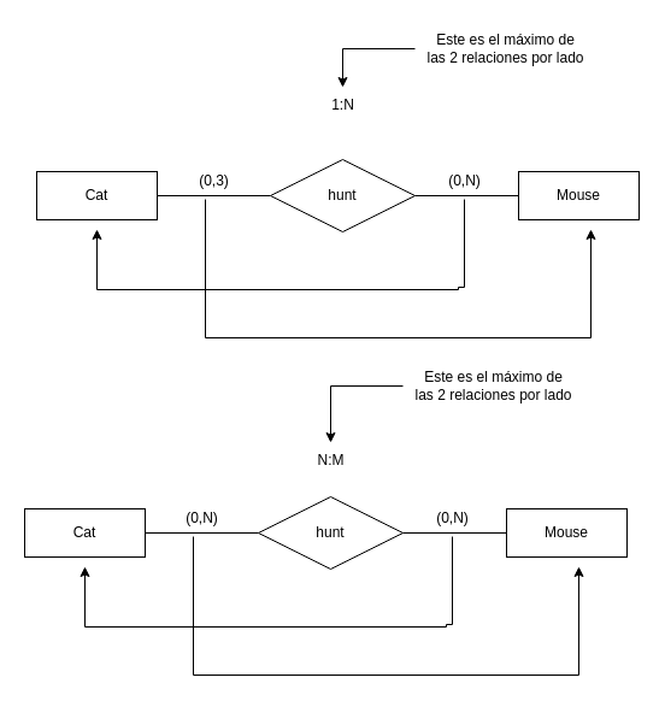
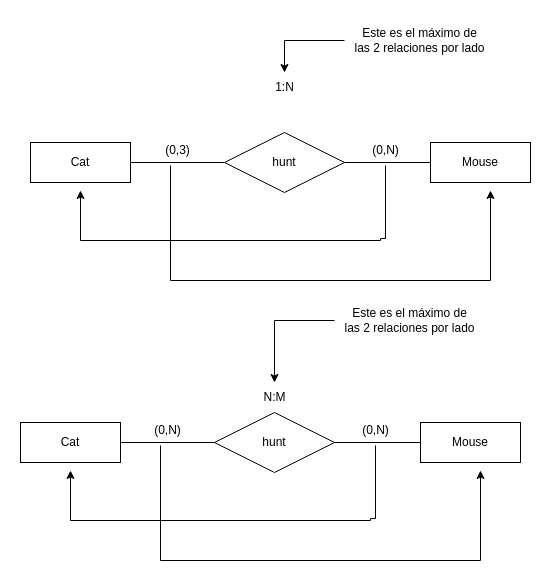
  <mxCell id="0" />
  <mxCell id="1" parent="0" />
  <mxCell id="2" style="edgeStyle=orthogonalEdgeStyle;rounded=0;orthogonalLoop=1;jettySize=auto;html=1;endArrow=none;endFill=0;" edge="1" parent="1" source="3" target="4"><mxGeometry relative="1" as="geometry" /></mxCell>
  <mxCell id="3" value="Cat" style="whiteSpace=wrap;html=1;align=center;" vertex="1" parent="1"><mxGeometry x="30" y="142" width="100" height="40" as="geometry" /></mxCell>
  <mxCell id="4" value="hunt" style="shape=rhombus;perimeter=rhombusPerimeter;whiteSpace=wrap;html=1;align=center;" vertex="1" parent="1"><mxGeometry x="224" y="132" width="120" height="60" as="geometry" /></mxCell>
  <mxCell id="5" style="edgeStyle=orthogonalEdgeStyle;rounded=0;orthogonalLoop=1;jettySize=auto;html=1;" edge="1" parent="1" source="6"><mxGeometry relative="1" as="geometry"><mxPoint x="490" y="190" as="targetPoint" /><mxPoint x="170" y="170" as="sourcePoint" /><Array as="points"><mxPoint x="170" y="280" /><mxPoint x="490" y="280" /></Array></mxGeometry></mxCell>
  <mxCell id="6" value="(0,3)" style="text;html=1;align=center;verticalAlign=middle;resizable=0;points=[];autosize=1;strokeColor=none;fillColor=none;" vertex="1" parent="1"><mxGeometry x="152" y="135" width="50" height="30" as="geometry" /></mxCell>
  <mxCell id="7" style="edgeStyle=orthogonalEdgeStyle;rounded=0;orthogonalLoop=1;jettySize=auto;html=1;endArrow=none;endFill=0;" edge="1" parent="1" source="8" target="4"><mxGeometry relative="1" as="geometry" /></mxCell>
  <mxCell id="8" value="Mouse" style="whiteSpace=wrap;html=1;align=center;" vertex="1" parent="1"><mxGeometry x="430" y="142" width="100" height="40" as="geometry" /></mxCell>
  <mxCell id="9" style="edgeStyle=orthogonalEdgeStyle;rounded=0;orthogonalLoop=1;jettySize=auto;html=1;" edge="1" parent="1" source="10"><mxGeometry relative="1" as="geometry"><mxPoint x="80" y="190" as="targetPoint" /><Array as="points"><mxPoint x="385" y="238" /><mxPoint x="380" y="238" /><mxPoint x="380" y="240" /><mxPoint x="80" y="240" /></Array></mxGeometry></mxCell>
  <mxCell id="10" value="(0,N)" style="text;html=1;align=center;verticalAlign=middle;resizable=0;points=[];autosize=1;strokeColor=none;fillColor=none;" vertex="1" parent="1"><mxGeometry x="360" y="135" width="50" height="30" as="geometry" /></mxCell>
  <mxCell id="11" value="1:N" style="text;html=1;align=center;verticalAlign=middle;resizable=0;points=[];autosize=1;strokeColor=none;fillColor=none;" vertex="1" parent="1"><mxGeometry x="264" y="72" width="40" height="30" as="geometry" /></mxCell>
  <mxCell id="12" style="edgeStyle=orthogonalEdgeStyle;rounded=0;orthogonalLoop=1;jettySize=auto;html=1;" edge="1" parent="1" source="13" target="11"><mxGeometry relative="1" as="geometry"><mxPoint x="290" y="90" as="targetPoint" /></mxGeometry></mxCell>
  <mxCell id="13" value="Este es el máximo de &lt;br&gt;las 2 relaciones por lado" style="text;html=1;align=center;verticalAlign=middle;resizable=0;points=[];autosize=1;strokeColor=none;fillColor=none;" vertex="1" parent="1"><mxGeometry x="344" y="20" width="150" height="40" as="geometry" /></mxCell>
  <mxCell id="14" style="edgeStyle=orthogonalEdgeStyle;rounded=0;orthogonalLoop=1;jettySize=auto;html=1;endArrow=none;endFill=0;" edge="1" parent="1" source="15" target="16"><mxGeometry relative="1" as="geometry" /></mxCell>
  <mxCell id="15" value="Cat" style="whiteSpace=wrap;html=1;align=center;" vertex="1" parent="1"><mxGeometry x="20" y="422" width="100" height="40" as="geometry" /></mxCell>
  <mxCell id="16" value="hunt" style="shape=rhombus;perimeter=rhombusPerimeter;whiteSpace=wrap;html=1;align=center;" vertex="1" parent="1"><mxGeometry x="214" y="412" width="120" height="60" as="geometry" /></mxCell>
  <mxCell id="17" style="edgeStyle=orthogonalEdgeStyle;rounded=0;orthogonalLoop=1;jettySize=auto;html=1;" edge="1" parent="1" source="18"><mxGeometry relative="1" as="geometry"><mxPoint x="480" y="470" as="targetPoint" /><mxPoint x="160" y="450" as="sourcePoint" /><Array as="points"><mxPoint x="160" y="560" /><mxPoint x="480" y="560" /></Array></mxGeometry></mxCell>
  <mxCell id="18" value="(0,N)" style="text;html=1;align=center;verticalAlign=middle;resizable=0;points=[];autosize=1;strokeColor=none;fillColor=none;" vertex="1" parent="1"><mxGeometry x="142" y="415" width="50" height="30" as="geometry" /></mxCell>
  <mxCell id="19" style="edgeStyle=orthogonalEdgeStyle;rounded=0;orthogonalLoop=1;jettySize=auto;html=1;endArrow=none;endFill=0;" edge="1" parent="1" source="20" target="16"><mxGeometry relative="1" as="geometry" /></mxCell>
  <mxCell id="20" value="Mouse" style="whiteSpace=wrap;html=1;align=center;" vertex="1" parent="1"><mxGeometry x="420" y="422" width="100" height="40" as="geometry" /></mxCell>
  <mxCell id="21" style="edgeStyle=orthogonalEdgeStyle;rounded=0;orthogonalLoop=1;jettySize=auto;html=1;" edge="1" parent="1" source="22"><mxGeometry relative="1" as="geometry"><mxPoint x="70" y="470" as="targetPoint" /><Array as="points"><mxPoint x="375" y="518" /><mxPoint x="370" y="518" /><mxPoint x="370" y="520" /><mxPoint x="70" y="520" /></Array></mxGeometry></mxCell>
  <mxCell id="22" value="(0,N)" style="text;html=1;align=center;verticalAlign=middle;resizable=0;points=[];autosize=1;strokeColor=none;fillColor=none;" vertex="1" parent="1"><mxGeometry x="350" y="415" width="50" height="30" as="geometry" /></mxCell>
- <mxCell id="23" value="N:M" style="text;html=1;align=center;verticalAlign=middle;resizable=0;points=[];autosize=1;strokeColor=none;fillColor=none;" vertex="1" parent="1"><mxGeometry x="249" y="367" width="50" height="30" as="geometry" /></mxCell>
+ <mxCell id="23" value="N:M" style="text;html=1;align=center;verticalAlign=middle;resizable=0;points=[];autosize=1;strokeColor=none;fillColor=none;" vertex="1" parent="1"><mxGeometry x="249" y="382" width="50" height="30" as="geometry" /></mxCell>
  <mxCell id="24" style="edgeStyle=orthogonalEdgeStyle;rounded=0;orthogonalLoop=1;jettySize=auto;html=1;" edge="1" parent="1" source="25" target="23"><mxGeometry relative="1" as="geometry"><mxPoint x="280" y="370" as="targetPoint" /></mxGeometry></mxCell>
  <mxCell id="25" value="Este es el máximo de &lt;br&gt;las 2 relaciones por lado" style="text;html=1;align=center;verticalAlign=middle;resizable=0;points=[];autosize=1;strokeColor=none;fillColor=none;" vertex="1" parent="1"><mxGeometry x="334" y="300" width="150" height="40" as="geometry" /></mxCell>
